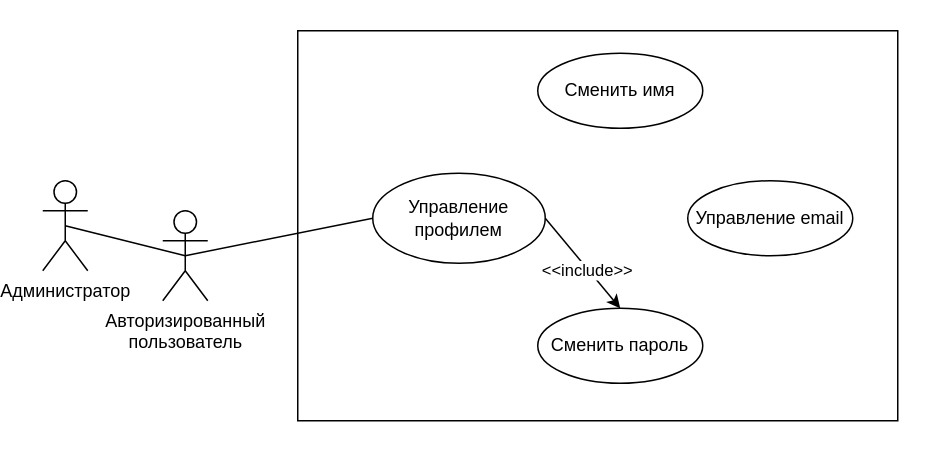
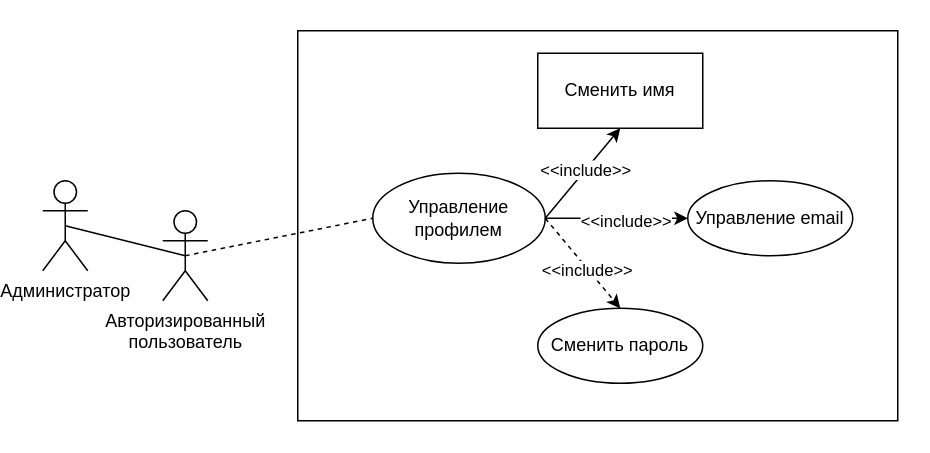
  <mxCell id="0" />
  <mxCell id="1" parent="0" />
  <mxCell id="2" value="Авторизированный&lt;br&gt;пользователь" style="shape=umlActor;verticalLabelPosition=bottom;verticalAlign=top;html=1;" parent="1" vertex="1"><mxGeometry x="100" y="140" width="30" height="60" as="geometry" /></mxCell>
  <mxCell id="3" value="Администратор&lt;div&gt;&lt;br&gt;&lt;/div&gt;" style="shape=umlActor;verticalLabelPosition=bottom;verticalAlign=top;html=1;" parent="1" vertex="1"><mxGeometry x="20" y="120" width="30" height="60" as="geometry" /></mxCell>
  <mxCell id="4" value="" style="rounded=0;whiteSpace=wrap;html=1;" parent="1" vertex="1"><mxGeometry x="190" y="20" width="400" height="260" as="geometry" /></mxCell>
- <mxCell id="5" value="Сменить имя" style="ellipse;whiteSpace=wrap;html=1;" parent="1" vertex="1"><mxGeometry x="350" y="35" width="110" height="50" as="geometry" /></mxCell>
+ <mxCell id="5" value="Сменить имя" style="whiteSpace=wrap;html=1;rounded=0;" parent="1" vertex="1"><mxGeometry x="350" y="35" width="110" height="50" as="geometry" /></mxCell>
  <mxCell id="6" value="Управление email" style="ellipse;whiteSpace=wrap;html=1;" parent="1" vertex="1"><mxGeometry x="450" y="120" width="110" height="50" as="geometry" /></mxCell>
  <mxCell id="7" value="Сменить пароль" style="ellipse;whiteSpace=wrap;html=1;" parent="1" vertex="1"><mxGeometry x="350" y="205" width="110" height="50" as="geometry" /></mxCell>
  <mxCell id="8" value="Управление профилем" style="ellipse;whiteSpace=wrap;html=1;" parent="1" vertex="1"><mxGeometry x="240" y="115" width="115" height="60" as="geometry" /></mxCell>
- <mxCell id="13" value="" style="endArrow=classic;html=1;rounded=0;exitX=1;exitY=0.5;exitDx=0;exitDy=0;entryX=0.5;entryY=0;entryDx=0;entryDy=0;" parent="1" source="8" target="7" edge="1"><mxGeometry width="50" height="50" relative="1" as="geometry"><mxPoint x="330" y="194.31" as="sourcePoint" /><mxPoint x="395" y="194.31" as="targetPoint" /></mxGeometry></mxCell>
+ <mxCell id="9" value="" style="endArrow=classic;html=1;rounded=0;exitX=1;exitY=0.5;exitDx=0;exitDy=0;entryX=0.5;entryY=1;entryDx=0;entryDy=0;" parent="1" source="8" target="5" edge="1"><mxGeometry width="50" height="50" relative="1" as="geometry"><mxPoint x="330" y="185" as="sourcePoint" /><mxPoint x="380" y="135" as="targetPoint" /></mxGeometry></mxCell>
+ <mxCell id="10" value="&amp;lt;&amp;lt;include&amp;gt;&amp;gt;" style="edgeLabel;html=1;align=center;verticalAlign=middle;resizable=0;points=[];" parent="9" vertex="1" connectable="0"><mxGeometry x="0.072" relative="1" as="geometry"><mxPoint as="offset" /></mxGeometry></mxCell>
+ <mxCell id="11" value="" style="endArrow=classic;html=1;rounded=0;exitX=1;exitY=0.5;exitDx=0;exitDy=0;entryX=0;entryY=0.5;entryDx=0;entryDy=0;" parent="1" source="8" target="6" edge="1"><mxGeometry width="50" height="50" relative="1" as="geometry"><mxPoint x="320" y="205" as="sourcePoint" /><mxPoint x="375" y="145" as="targetPoint" /></mxGeometry></mxCell>
+ <mxCell id="12" value="&amp;lt;&amp;lt;include&amp;gt;&amp;gt;" style="edgeLabel;html=1;align=center;verticalAlign=middle;resizable=0;points=[];" parent="11" vertex="1" connectable="0"><mxGeometry x="0.115" y="-1" relative="1" as="geometry"><mxPoint as="offset" /></mxGeometry></mxCell>
+ <mxCell id="13" value="" style="endArrow=classic;html=1;rounded=0;exitX=1;exitY=0.5;exitDx=0;exitDy=0;entryX=0.5;entryY=0;entryDx=0;entryDy=0;dashed=1;" parent="1" source="8" target="7" edge="1"><mxGeometry width="50" height="50" relative="1" as="geometry"><mxPoint x="330" y="194.31" as="sourcePoint" /><mxPoint x="395" y="194.31" as="targetPoint" /></mxGeometry></mxCell>
  <mxCell id="14" value="&amp;lt;&amp;lt;include&amp;gt;&amp;gt;" style="edgeLabel;html=1;align=center;verticalAlign=middle;resizable=0;points=[];" parent="13" vertex="1" connectable="0"><mxGeometry x="0.131" y="-1" relative="1" as="geometry"><mxPoint as="offset" /></mxGeometry></mxCell>
- <mxCell id="15" value="" style="endArrow=none;html=1;rounded=0;exitX=0.5;exitY=0.5;exitDx=0;exitDy=0;exitPerimeter=0;entryX=0;entryY=0.5;entryDx=0;entryDy=0;" parent="1" source="2" target="8" edge="1"><mxGeometry width="50" height="50" relative="1" as="geometry"><mxPoint x="480" y="175" as="sourcePoint" /><mxPoint x="530" y="125" as="targetPoint" /></mxGeometry></mxCell>
+ <mxCell id="15" value="" style="endArrow=none;html=1;rounded=0;exitX=0.5;exitY=0.5;exitDx=0;exitDy=0;exitPerimeter=0;entryX=0;entryY=0.5;entryDx=0;entryDy=0;dashed=1;" parent="1" source="2" target="8" edge="1"><mxGeometry width="50" height="50" relative="1" as="geometry"><mxPoint x="480" y="175" as="sourcePoint" /><mxPoint x="530" y="125" as="targetPoint" /></mxGeometry></mxCell>
  <mxCell id="16" value="" style="endArrow=none;html=1;rounded=0;entryX=0.5;entryY=0.5;entryDx=0;entryDy=0;entryPerimeter=0;exitX=0.5;exitY=0.5;exitDx=0;exitDy=0;exitPerimeter=0;" parent="1" source="3" target="2" edge="1"><mxGeometry width="50" height="50" relative="1" as="geometry"><mxPoint x="140" y="265" as="sourcePoint" /><mxPoint x="190" y="215" as="targetPoint" /></mxGeometry></mxCell>
